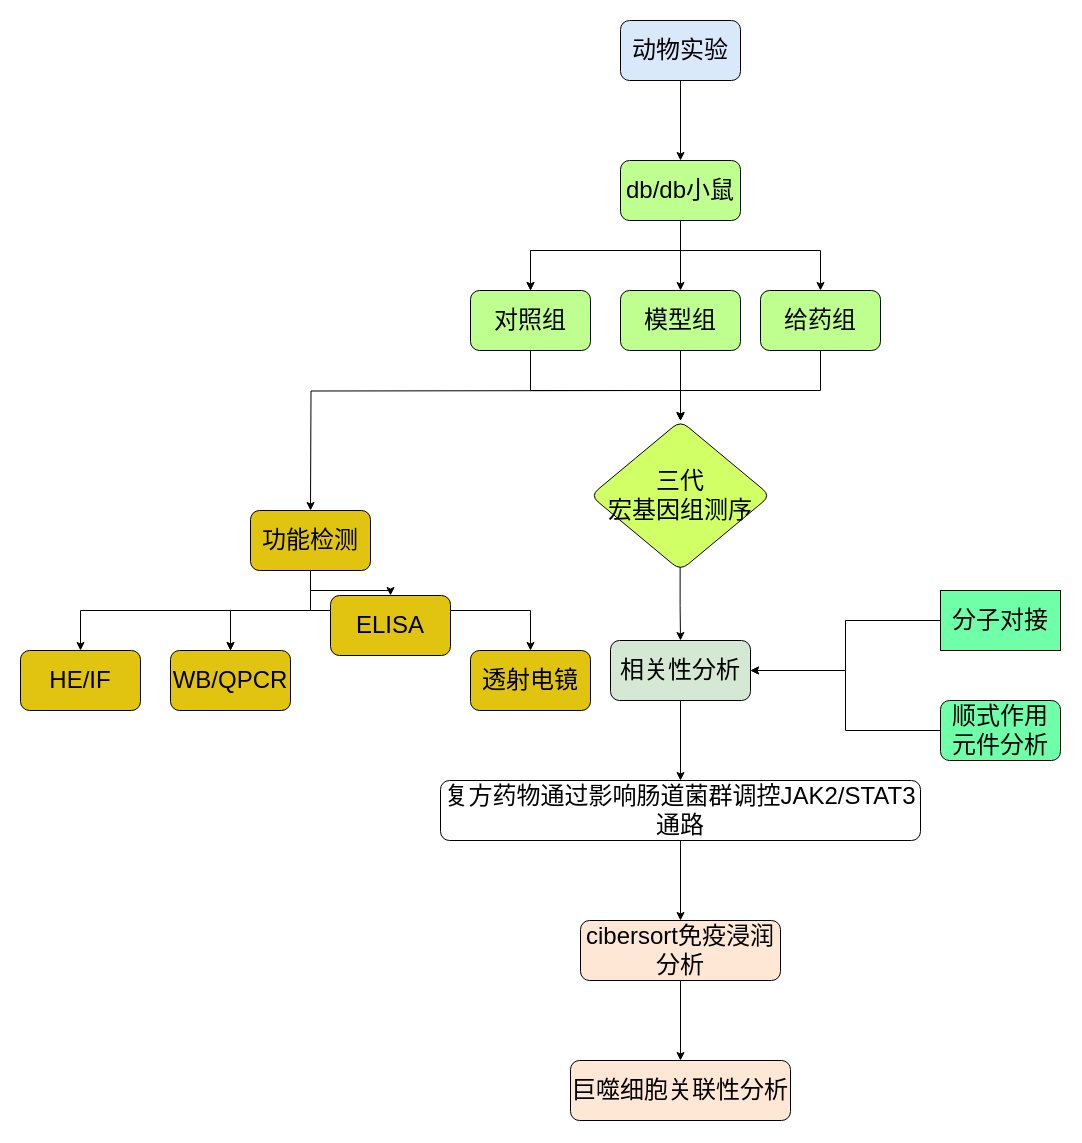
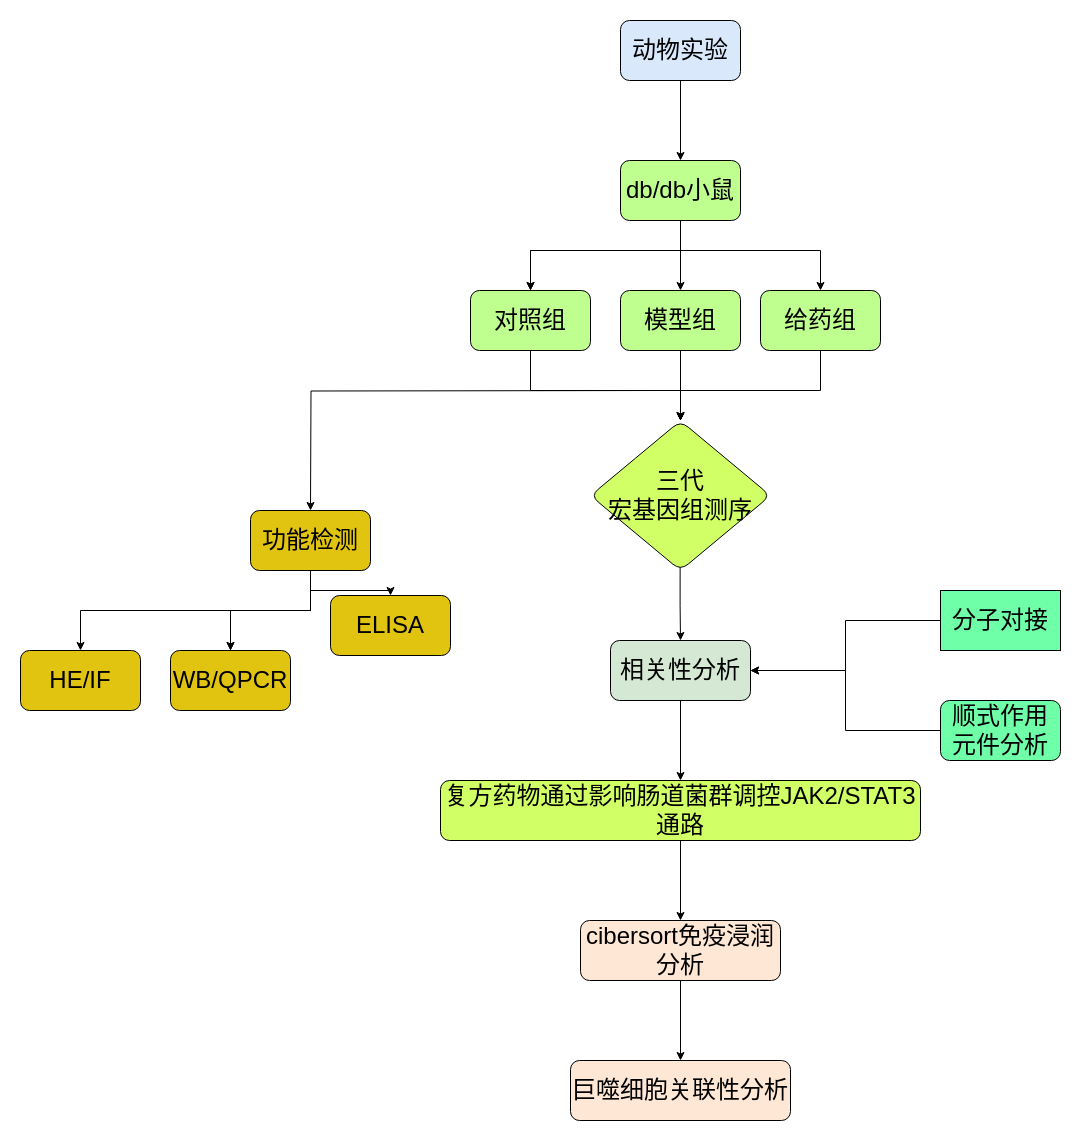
  <mxCell id="0" />
  <mxCell id="1" parent="0" />
  <mxCell id="2" value="" style="edgeStyle=orthogonalEdgeStyle;rounded=0;orthogonalLoop=1;jettySize=auto;html=1;" edge="1" parent="1" source="3" target="8"><mxGeometry relative="1" as="geometry" /></mxCell>
  <mxCell id="3" value="&lt;font style=&quot;font-size: 24px;&quot;&gt;动物实验&lt;/font&gt;" style="rounded=1;whiteSpace=wrap;html=1;fillColor=#dae8fc;" vertex="1" parent="1"><mxGeometry x="620" width="120" height="60" as="geometry" y="20" /></mxCell>
  <mxCell id="4" value="" style="edgeStyle=orthogonalEdgeStyle;rounded=0;orthogonalLoop=1;jettySize=auto;html=1;fillColor=#BFFF8F;" edge="1" parent="1" source="8" target="10"><mxGeometry relative="1" as="geometry"><Array as="points"><mxPoint x="680" y="250" /><mxPoint x="530" y="250" /></Array></mxGeometry></mxCell>
  <mxCell id="5" value="" style="edgeStyle=orthogonalEdgeStyle;rounded=0;orthogonalLoop=1;jettySize=auto;html=1;fillColor=#BFFF8F;" edge="1" parent="1" source="8" target="10"><mxGeometry relative="1" as="geometry"><Array as="points"><mxPoint x="680" y="250" /><mxPoint x="530" y="250" /></Array></mxGeometry></mxCell>
  <mxCell id="6" value="" style="edgeStyle=orthogonalEdgeStyle;rounded=0;orthogonalLoop=1;jettySize=auto;html=1;fillColor=#BFFF8F;" edge="1" parent="1" source="8" target="12"><mxGeometry relative="1" as="geometry"><Array as="points"><mxPoint x="680" y="250" /><mxPoint x="820" y="250" /></Array></mxGeometry></mxCell>
  <mxCell id="7" value="" style="edgeStyle=orthogonalEdgeStyle;rounded=0;orthogonalLoop=1;jettySize=auto;html=1;fillColor=#BFFF8F;" edge="1" parent="1" source="8" target="16"><mxGeometry relative="1" as="geometry" /></mxCell>
  <mxCell id="8" value="&lt;font style=&quot;font-size: 24px;&quot;&gt;db/db小鼠&lt;/font&gt;" style="whiteSpace=wrap;html=1;fillColor=#BFFF8F;rounded=1;" vertex="1" parent="1"><mxGeometry x="620" y="160" width="120" height="60" as="geometry" /></mxCell>
  <mxCell id="9" value="" style="edgeStyle=orthogonalEdgeStyle;rounded=0;orthogonalLoop=1;jettySize=auto;html=1;" edge="1" parent="1" source="10" target="18"><mxGeometry relative="1" as="geometry"><Array as="points"><mxPoint x="530" y="390" /><mxPoint x="680" y="390" /></Array></mxGeometry></mxCell>
  <mxCell id="10" value="&lt;font style=&quot;font-size: 24px;&quot;&gt;对照组&lt;/font&gt;" style="whiteSpace=wrap;html=1;fillColor=#BFFF8F;rounded=1;" vertex="1" parent="1"><mxGeometry x="470" y="290" width="120" height="60" as="geometry" /></mxCell>
  <mxCell id="11" style="edgeStyle=orthogonalEdgeStyle;rounded=0;orthogonalLoop=1;jettySize=auto;html=1;" edge="1" parent="1" source="12" target="18"><mxGeometry relative="1" as="geometry"><Array as="points"><mxPoint x="820" y="390" /><mxPoint x="680" y="390" /></Array></mxGeometry></mxCell>
  <mxCell id="12" value="&lt;font style=&quot;font-size: 24px;&quot;&gt;给药组&lt;/font&gt;" style="whiteSpace=wrap;html=1;fillColor=#BFFF8F;rounded=1;" vertex="1" parent="1"><mxGeometry x="760" y="290" width="120" height="60" as="geometry" /></mxCell>
  <mxCell id="13" style="edgeStyle=orthogonalEdgeStyle;rounded=0;orthogonalLoop=1;jettySize=auto;html=1;" edge="1" parent="1" source="16"><mxGeometry relative="1" as="geometry"><mxPoint x="680" y="420" as="targetPoint" /></mxGeometry></mxCell>
  <mxCell id="14" style="edgeStyle=orthogonalEdgeStyle;rounded=0;orthogonalLoop=1;jettySize=auto;html=1;" edge="1" parent="1"><mxGeometry relative="1" as="geometry"><mxPoint x="310" y="510" as="targetPoint" /><mxPoint x="660" y="390.01" as="sourcePoint" /></mxGeometry></mxCell>
  <mxCell id="15" value="" style="edgeStyle=orthogonalEdgeStyle;rounded=0;orthogonalLoop=1;jettySize=auto;html=1;" edge="1" parent="1" source="16" target="18"><mxGeometry relative="1" as="geometry" /></mxCell>
  <mxCell id="16" value="&lt;font style=&quot;font-size: 24px;&quot;&gt;模型组&lt;/font&gt;" style="whiteSpace=wrap;html=1;fillColor=#BFFF8F;rounded=1;" vertex="1" parent="1"><mxGeometry x="620" y="290" width="120" height="60" as="geometry" /></mxCell>
  <mxCell id="17" value="" style="edgeStyle=orthogonalEdgeStyle;rounded=0;orthogonalLoop=1;jettySize=auto;html=1;exitX=0.498;exitY=0.974;exitDx=0;exitDy=0;exitPerimeter=0;" edge="1" parent="1" source="18" target="20"><mxGeometry relative="1" as="geometry" /></mxCell>
  <mxCell id="18" value="&lt;font style=&quot;font-size: 24px;&quot;&gt;三代&lt;br&gt;宏基因组测序&lt;/font&gt;" style="rhombus;whiteSpace=wrap;html=1;fillColor=#D1FF66;rounded=1;" vertex="1" parent="1"><mxGeometry x="590" y="420.25" width="180" height="149.75" as="geometry" /></mxCell>
  <mxCell id="19" value="" style="edgeStyle=orthogonalEdgeStyle;rounded=0;orthogonalLoop=1;jettySize=auto;html=1;" edge="1" parent="1" source="20" target="22"><mxGeometry relative="1" as="geometry" /></mxCell>
  <mxCell id="20" value="&lt;font style=&quot;font-size: 24px;&quot;&gt;相关性分析&lt;/font&gt;" style="whiteSpace=wrap;html=1;fillColor=#d5e8d4;rounded=1;" vertex="1" parent="1"><mxGeometry x="610" y="640.01" width="140" height="60" as="geometry" /></mxCell>
  <mxCell id="21" value="" style="edgeStyle=orthogonalEdgeStyle;rounded=0;orthogonalLoop=1;jettySize=auto;html=1;" edge="1" parent="1" source="22" target="24"><mxGeometry relative="1" as="geometry" /></mxCell>
- <mxCell id="22" value="&lt;font style=&quot;font-size: 24px;&quot;&gt;复方药物通过影响肠道菌群调控JAK2/STAT3通路&lt;/font&gt;" style="whiteSpace=wrap;html=1;fillColor=#ffffff;rounded=1;" vertex="1" parent="1"><mxGeometry x="440" y="780.01" width="480" height="60" as="geometry" /></mxCell>
+ <mxCell id="22" value="&lt;font style=&quot;font-size: 24px;&quot;&gt;复方药物通过影响肠道菌群调控JAK2/STAT3通路&lt;/font&gt;" style="whiteSpace=wrap;html=1;fillColor=#D1FF66;rounded=1;" vertex="1" parent="1"><mxGeometry x="440" y="780.01" width="480" height="60" as="geometry" /></mxCell>
  <mxCell id="23" value="" style="edgeStyle=orthogonalEdgeStyle;rounded=0;orthogonalLoop=1;jettySize=auto;html=1;fillColor=#FFE7D6;" edge="1" parent="1" source="24" target="25"><mxGeometry relative="1" as="geometry" /></mxCell>
  <mxCell id="24" value="&lt;font style=&quot;font-size: 24px;&quot;&gt;cibersort免疫浸润分析&lt;/font&gt;" style="whiteSpace=wrap;html=1;fillColor=#FFE7D6;rounded=1;" vertex="1" parent="1"><mxGeometry x="580" y="920.01" width="200" height="60" as="geometry" /></mxCell>
  <mxCell id="25" value="&lt;font style=&quot;font-size: 24px;&quot;&gt;巨噬细胞关联性分析&lt;/font&gt;" style="whiteSpace=wrap;html=1;fillColor=#FFE7D6;rounded=1;" vertex="1" parent="1"><mxGeometry x="570" y="1060.01" width="220" height="60" as="geometry" /></mxCell>
  <mxCell id="26" value="" style="edgeStyle=orthogonalEdgeStyle;rounded=0;orthogonalLoop=1;jettySize=auto;html=1;fillColor=#E0C410;" edge="1" parent="1" source="31"><mxGeometry relative="1" as="geometry"><mxPoint x="80" y="650" as="targetPoint" /><Array as="points"><mxPoint x="310" y="610" /><mxPoint x="80" y="610" /></Array></mxGeometry></mxCell>
  <mxCell id="27" value="" style="edgeStyle=orthogonalEdgeStyle;rounded=0;orthogonalLoop=1;jettySize=auto;html=1;fillColor=#E0C410;" edge="1" parent="1" source="31" target="33"><mxGeometry relative="1" as="geometry" /></mxCell>
  <mxCell id="28" value="" style="edgeStyle=orthogonalEdgeStyle;rounded=0;orthogonalLoop=1;jettySize=auto;html=1;fillColor=#E0C410;" edge="1" parent="1" source="31" target="33"><mxGeometry relative="1" as="geometry" /></mxCell>
  <mxCell id="29" value="" style="edgeStyle=orthogonalEdgeStyle;rounded=0;orthogonalLoop=1;jettySize=auto;html=1;fillColor=#E0C410;" edge="1" parent="1" source="31" target="34"><mxGeometry relative="1" as="geometry" /></mxCell>
- <mxCell id="30" value="" style="edgeStyle=orthogonalEdgeStyle;rounded=0;orthogonalLoop=1;jettySize=auto;html=1;fillColor=#E0C410;" edge="1" parent="1" source="31" target="35"><mxGeometry relative="1" as="geometry"><Array as="points"><mxPoint x="310" y="610" /><mxPoint x="530" y="610" /></Array></mxGeometry></mxCell>
  <mxCell id="31" value="&lt;font style=&quot;font-size: 24px;&quot;&gt;功能检测&lt;/font&gt;" style="whiteSpace=wrap;html=1;fillColor=#E0C410;rounded=1;" vertex="1" parent="1"><mxGeometry x="250" y="510" width="120" height="60" as="geometry" /></mxCell>
  <mxCell id="32" value="&lt;font style=&quot;font-size: 24px;&quot;&gt;HE/IF&lt;/font&gt;" style="whiteSpace=wrap;html=1;fillColor=#E0C410;rounded=1;" vertex="1" parent="1"><mxGeometry x="20" y="650" width="120" height="60" as="geometry" /></mxCell>
  <mxCell id="33" value="&lt;font style=&quot;font-size: 24px;&quot;&gt;WB/QPCR&lt;/font&gt;" style="whiteSpace=wrap;html=1;fillColor=#E0C410;rounded=1;" vertex="1" parent="1"><mxGeometry x="170" y="650" width="120" height="60" as="geometry" /></mxCell>
  <mxCell id="34" value="&lt;font style=&quot;font-size: 24px;&quot;&gt;ELISA&lt;/font&gt;" style="whiteSpace=wrap;html=1;fillColor=#E0C410;rounded=1;" vertex="1" parent="1"><mxGeometry x="330" y="595" width="120" height="60" as="geometry" /></mxCell>
- <mxCell id="35" value="&lt;font style=&quot;font-size: 24px;&quot;&gt;透射电镜&lt;/font&gt;" style="whiteSpace=wrap;html=1;fillColor=#E0C410;rounded=1;" vertex="1" parent="1"><mxGeometry x="470" y="650" width="120" height="60" as="geometry" /></mxCell>
  <mxCell id="36" style="edgeStyle=orthogonalEdgeStyle;rounded=0;orthogonalLoop=1;jettySize=auto;html=1;entryX=1;entryY=0.5;entryDx=0;entryDy=0;" edge="1" parent="1" source="37" target="20"><mxGeometry relative="1" as="geometry" /></mxCell>
  <mxCell id="37" value="&lt;font style=&quot;font-size: 24px;&quot;&gt;分子对接&lt;/font&gt;" style="whiteSpace=wrap;html=1;fillColor=#70FFA9;rounded=0;" vertex="1" parent="1"><mxGeometry x="940" y="590" width="120" height="60" as="geometry" /></mxCell>
  <mxCell id="38" style="edgeStyle=orthogonalEdgeStyle;rounded=0;orthogonalLoop=1;jettySize=auto;html=1;entryX=1;entryY=0.5;entryDx=0;entryDy=0;" edge="1" parent="1" source="39" target="20"><mxGeometry relative="1" as="geometry" /></mxCell>
  <mxCell id="39" value="&lt;font style=&quot;font-size: 24px;&quot;&gt;顺式作用元件分析&lt;/font&gt;" style="whiteSpace=wrap;html=1;fillColor=#70FFA9;rounded=1;" vertex="1" parent="1"><mxGeometry x="940" y="700.01" width="120" height="60" as="geometry" /></mxCell>
